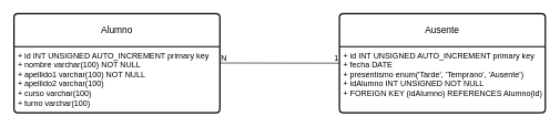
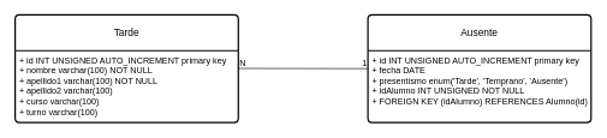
  <mxCell id="0" />
  <mxCell id="1" parent="0" />
- <mxCell id="2" value="Alumno" style="swimlane;childLayout=stackLayout;horizontal=1;startSize=50;horizontalStack=0;rounded=1;fontSize=14;fontStyle=0;strokeWidth=2;resizeParent=0;resizeLast=1;shadow=0;dashed=0;align=center;arcSize=4;whiteSpace=wrap;html=1;" vertex="1" parent="1"><mxGeometry x="20" y="20" width="310" height="150" as="geometry" /></mxCell>
+ <mxCell id="2" value="Tarde" style="swimlane;childLayout=stackLayout;horizontal=1;startSize=50;horizontalStack=0;rounded=1;fontSize=14;fontStyle=0;strokeWidth=2;resizeParent=0;resizeLast=1;shadow=0;dashed=0;align=center;arcSize=4;whiteSpace=wrap;html=1;" vertex="1" parent="1"><mxGeometry x="20" y="20" width="310" height="150" as="geometry" /></mxCell>
  <mxCell id="3" value="+ id INT UNSIGNED AUTO_INCREMENT primary key&lt;br&gt;+ nombre varchar(100) NOT NULL&lt;br&gt;+ apellido1 varchar(100) NOT NULL&lt;br&gt;+ apellido2 varchar(100)&amp;nbsp;&lt;br&gt;+ curso varchar(100)&lt;br&gt;+ turno varchar(100)" style="align=left;strokeColor=none;fillColor=none;spacingLeft=4;fontSize=12;verticalAlign=top;resizable=0;rotatable=0;part=1;html=1;" vertex="1" parent="2"><mxGeometry y="50" width="310" height="100" as="geometry" /></mxCell>
  <mxCell id="4" value="Ausente" style="swimlane;childLayout=stackLayout;horizontal=1;startSize=50;horizontalStack=0;rounded=1;fontSize=14;fontStyle=0;strokeWidth=2;resizeParent=0;resizeLast=1;shadow=0;dashed=0;align=center;arcSize=4;whiteSpace=wrap;html=1;" vertex="1" parent="1"><mxGeometry x="510" y="20" width="310" height="150" as="geometry" /></mxCell>
  <mxCell id="5" value="+ id INT UNSIGNED AUTO_INCREMENT primary key&lt;br&gt;+ fecha DATE&lt;br&gt;+ presentismo enum('Tarde', 'Temprano', 'Ausente')&amp;nbsp;&lt;br&gt;+ idAlumno INT UNSIGNED NOT NULL&lt;br&gt;+ FOREIGN KEY (idAlumno) REFERENCES Alumno(id)" style="align=left;strokeColor=none;fillColor=none;spacingLeft=4;fontSize=12;verticalAlign=top;resizable=0;rotatable=0;part=1;html=1;" vertex="1" parent="4"><mxGeometry y="50" width="310" height="100" as="geometry" /></mxCell>
  <mxCell id="6" value="" style="endArrow=none;html=1;rounded=0;entryX=0;entryY=0.25;entryDx=0;entryDy=0;" edge="1" parent="1" target="5"><mxGeometry relative="1" as="geometry"><mxPoint x="330" y="94.71" as="sourcePoint" /><mxPoint x="500" y="95" as="targetPoint" /></mxGeometry></mxCell>
  <mxCell id="7" value="N" style="resizable=0;html=1;whiteSpace=wrap;align=left;verticalAlign=bottom;" connectable="0" vertex="1" parent="6"><mxGeometry x="-1" relative="1" as="geometry" /></mxCell>
  <mxCell id="8" value="1" style="resizable=0;html=1;whiteSpace=wrap;align=right;verticalAlign=bottom;" connectable="0" vertex="1" parent="6"><mxGeometry x="1" relative="1" as="geometry" /></mxCell>
